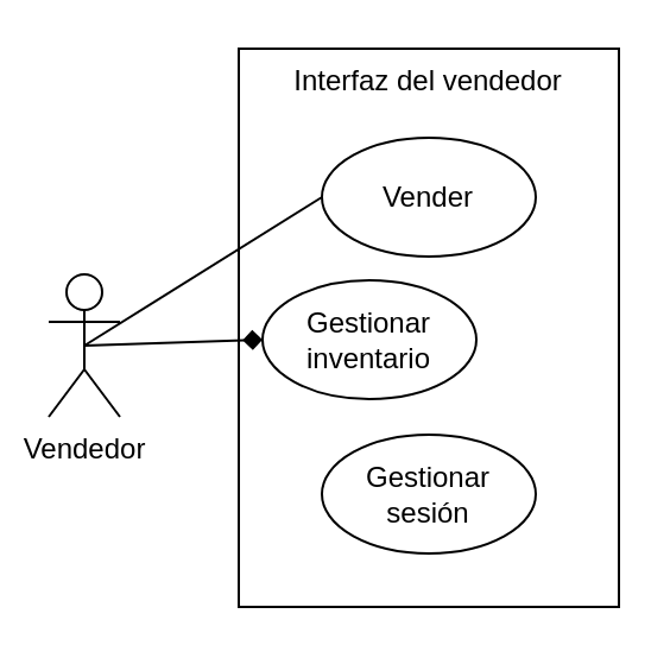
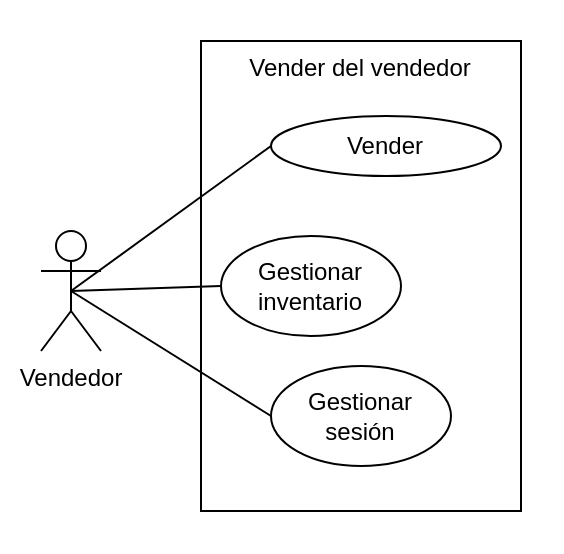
  <mxCell id="0" />
  <mxCell id="1" parent="0" />
  <mxCell id="2" value="Vendedor" style="shape=umlActor;verticalLabelPosition=bottom;verticalAlign=top;html=1;outlineConnect=0;fillColor=none;" vertex="1" parent="1"><mxGeometry x="20" y="115" width="30" height="60" as="geometry" /></mxCell>
- <mxCell id="3" value="Interfaz del vendedor" style="rounded=0;whiteSpace=wrap;html=1;fillColor=none;verticalAlign=top;" vertex="1" parent="1"><mxGeometry x="100" y="20" width="160" height="235" as="geometry" /></mxCell>
- <mxCell id="4" value="Vender" style="ellipse;whiteSpace=wrap;html=1;fillColor=none;" vertex="1" parent="1"><mxGeometry x="135" y="57.5" width="90" height="50" as="geometry" /></mxCell>
+ <mxCell id="3" value="Vender del vendedor" style="rounded=0;whiteSpace=wrap;html=1;fillColor=none;verticalAlign=top;" vertex="1" parent="1"><mxGeometry x="100" y="20" width="160" height="235" as="geometry" /></mxCell>
+ <mxCell id="4" value="Vender" style="ellipse;whiteSpace=wrap;html=1;fillColor=none;" vertex="1" parent="1"><mxGeometry x="135" y="57.5" width="115" height="30" as="geometry" /></mxCell>
  <mxCell id="5" value="Gestionar inventario" style="ellipse;whiteSpace=wrap;html=1;fillColor=none;" vertex="1" parent="1"><mxGeometry x="110" y="117.5" width="90" height="50" as="geometry" /></mxCell>
  <mxCell id="6" value="" style="endArrow=none;html=1;rounded=0;exitX=0.5;exitY=0.5;exitDx=0;exitDy=0;exitPerimeter=0;entryX=0;entryY=0.5;entryDx=0;entryDy=0;" edge="1" parent="1" source="2" target="4"><mxGeometry width="50" height="50" relative="1" as="geometry"><mxPoint x="60" y="285" as="sourcePoint" /><mxPoint x="110" y="235" as="targetPoint" /></mxGeometry></mxCell>
- <mxCell id="7" value="" style="endArrow=diamond;html=1;rounded=0;exitX=0.5;exitY=0.5;exitDx=0;exitDy=0;exitPerimeter=0;entryX=0;entryY=0.5;entryDx=0;entryDy=0;" edge="1" parent="1" source="2" target="5"><mxGeometry width="50" height="50" relative="1" as="geometry"><mxPoint x="45" y="155" as="sourcePoint" /><mxPoint x="145" y="110" as="targetPoint" /></mxGeometry></mxCell>
+ <mxCell id="7" value="" style="endArrow=none;html=1;rounded=0;exitX=0.5;exitY=0.5;exitDx=0;exitDy=0;exitPerimeter=0;entryX=0;entryY=0.5;entryDx=0;entryDy=0;" edge="1" parent="1" source="2" target="5"><mxGeometry width="50" height="50" relative="1" as="geometry"><mxPoint x="45" y="155" as="sourcePoint" /><mxPoint x="145" y="110" as="targetPoint" /></mxGeometry></mxCell>
  <mxCell id="8" value="Gestionar sesión" style="ellipse;whiteSpace=wrap;html=1;fillColor=none;" vertex="1" parent="1"><mxGeometry x="135" y="182.5" width="90" height="50" as="geometry" /></mxCell>
+ <mxCell id="9" value="" style="endArrow=none;html=1;rounded=0;exitX=0.5;exitY=0.5;exitDx=0;exitDy=0;exitPerimeter=0;entryX=0;entryY=0.5;entryDx=0;entryDy=0;" edge="1" parent="1" source="2" target="8"><mxGeometry width="50" height="50" relative="1" as="geometry"><mxPoint x="45" y="155" as="sourcePoint" /><mxPoint x="145" y="185" as="targetPoint" /></mxGeometry></mxCell>
